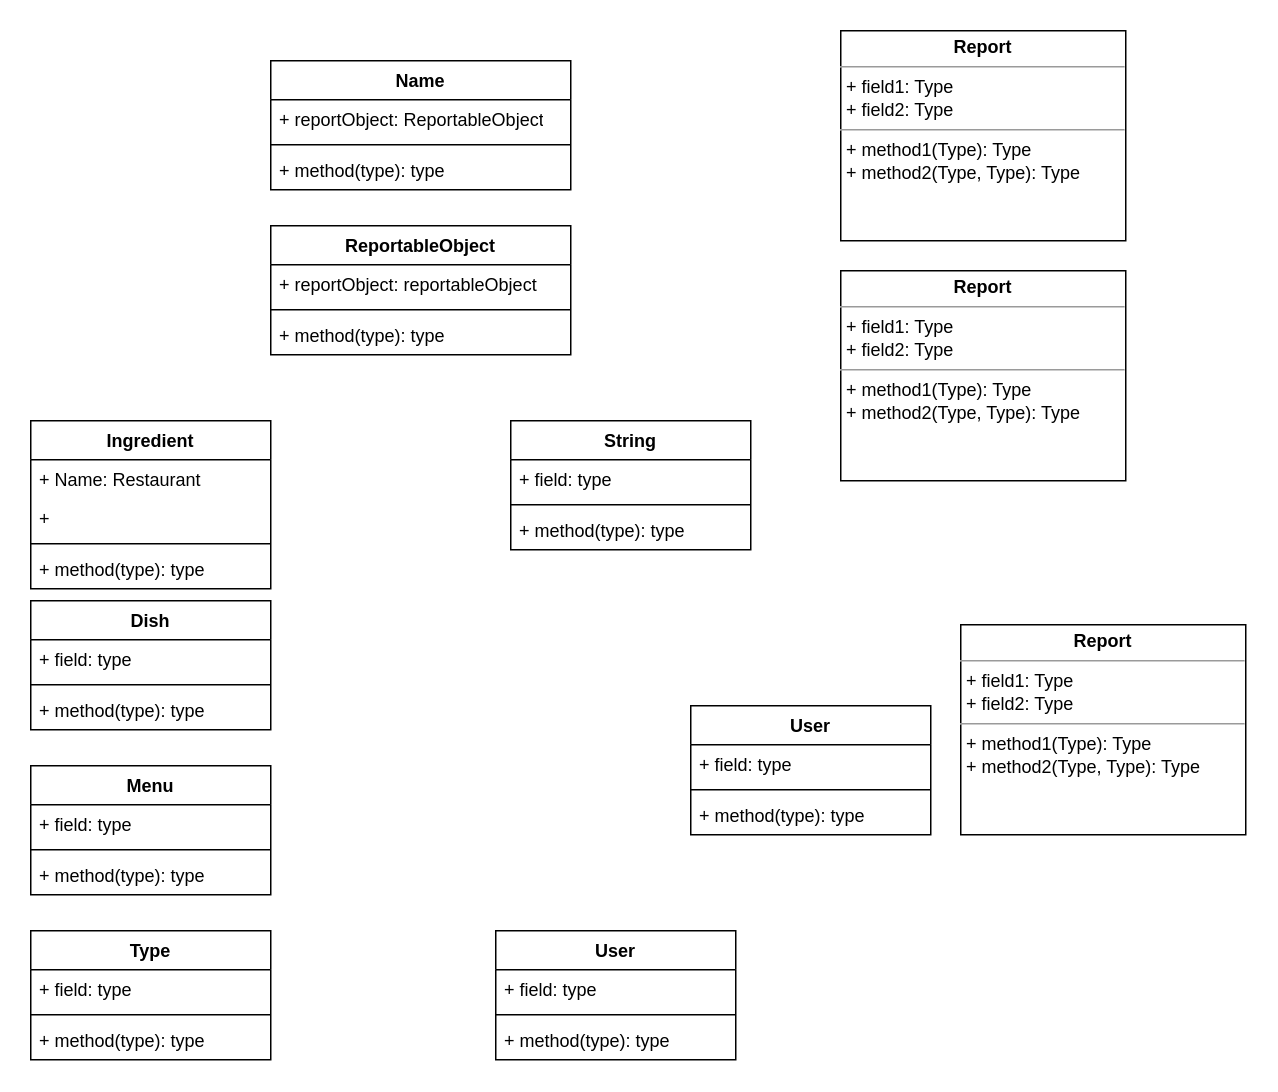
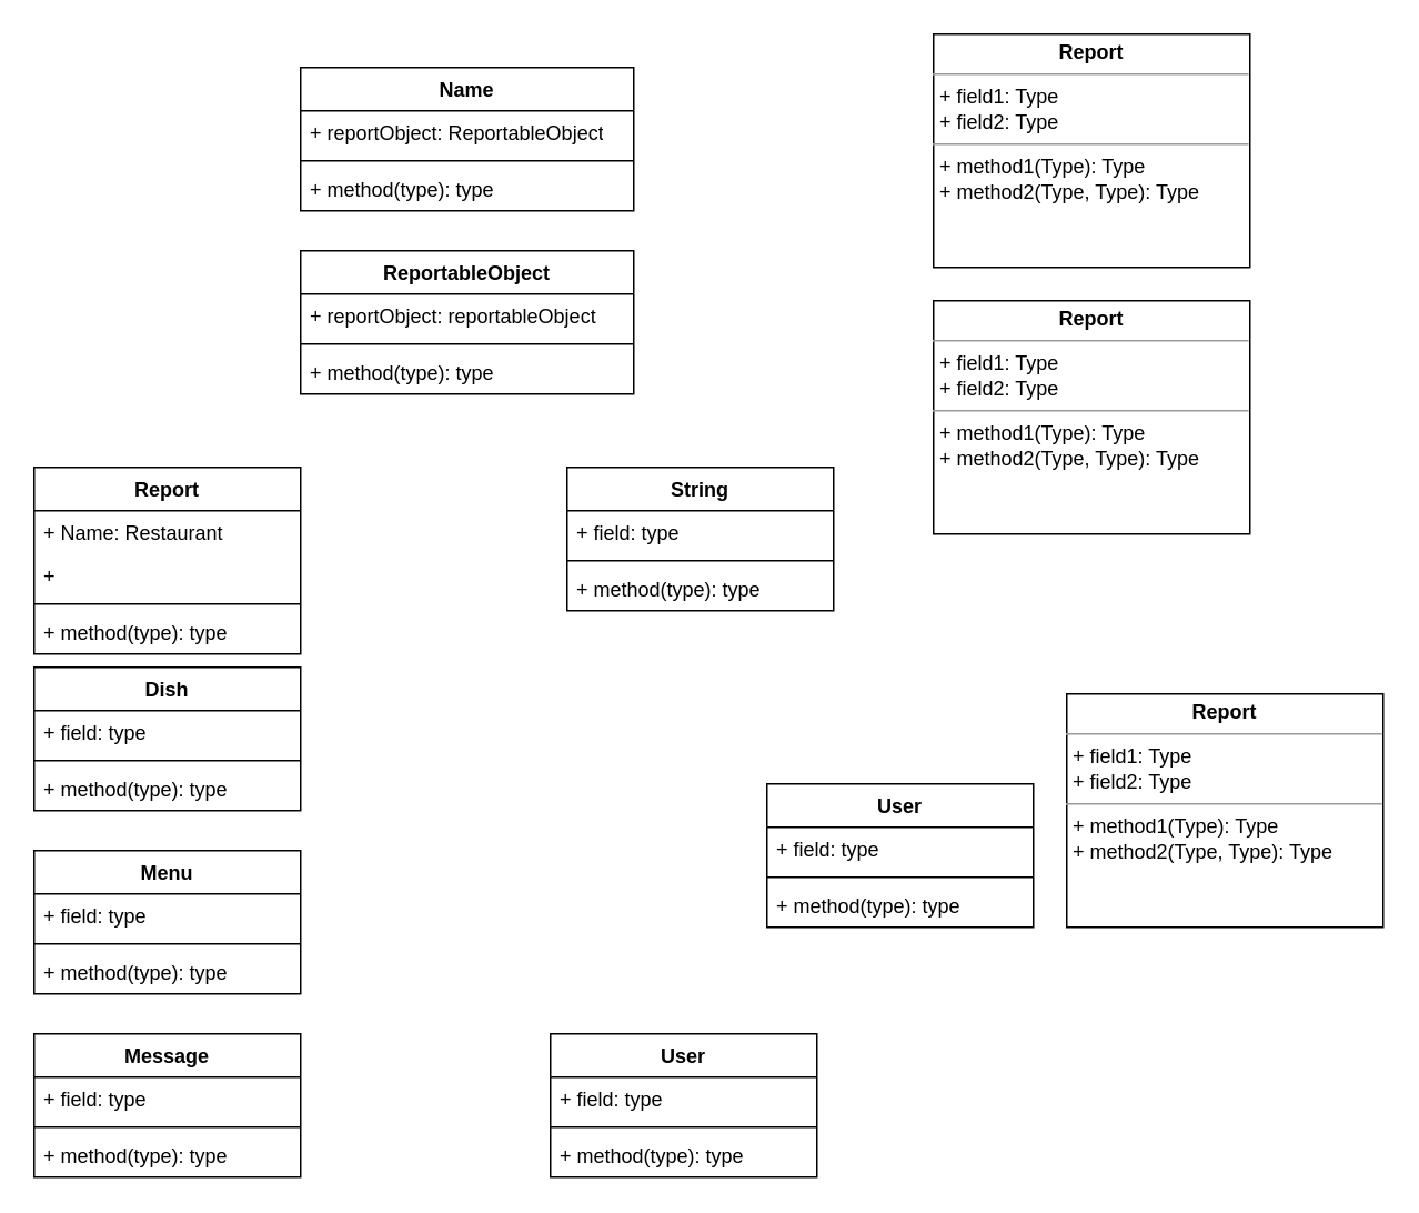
  <mxCell id="0" />
  <mxCell id="1" parent="0" />
  <mxCell id="2" value="User" style="swimlane;fontStyle=1;align=center;verticalAlign=top;childLayout=stackLayout;horizontal=1;startSize=26;horizontalStack=0;resizeParent=1;resizeParentMax=0;resizeLast=0;collapsible=1;marginBottom=0;whiteSpace=wrap;html=1;" vertex="1" parent="1"><mxGeometry x="330" y="620" width="160" height="86" as="geometry" /></mxCell>
  <mxCell id="3" value="+ field: type" style="text;strokeColor=none;fillColor=none;align=left;verticalAlign=top;spacingLeft=4;spacingRight=4;overflow=hidden;rotatable=0;points=[[0,0.5],[1,0.5]];portConstraint=eastwest;whiteSpace=wrap;html=1;" vertex="1" parent="2"><mxGeometry y="26" width="160" height="26" as="geometry" /></mxCell>
  <mxCell id="4" value="" style="line;strokeWidth=1;fillColor=none;align=left;verticalAlign=middle;spacingTop=-1;spacingLeft=3;spacingRight=3;rotatable=0;labelPosition=right;points=[];portConstraint=eastwest;strokeColor=inherit;" vertex="1" parent="2"><mxGeometry y="52" width="160" height="8" as="geometry" /></mxCell>
  <mxCell id="5" value="+ method(type): type" style="text;strokeColor=none;fillColor=none;align=left;verticalAlign=top;spacingLeft=4;spacingRight=4;overflow=hidden;rotatable=0;points=[[0,0.5],[1,0.5]];portConstraint=eastwest;whiteSpace=wrap;html=1;" vertex="1" parent="2"><mxGeometry y="60" width="160" height="26" as="geometry" /></mxCell>
  <mxCell id="6" value="String" style="swimlane;fontStyle=1;align=center;verticalAlign=top;childLayout=stackLayout;horizontal=1;startSize=26;horizontalStack=0;resizeParent=1;resizeParentMax=0;resizeLast=0;collapsible=1;marginBottom=0;whiteSpace=wrap;html=1;" vertex="1" parent="1"><mxGeometry x="340" y="280" width="160" height="86" as="geometry" /></mxCell>
  <mxCell id="7" value="+ field: type" style="text;strokeColor=none;fillColor=none;align=left;verticalAlign=top;spacingLeft=4;spacingRight=4;overflow=hidden;rotatable=0;points=[[0,0.5],[1,0.5]];portConstraint=eastwest;whiteSpace=wrap;html=1;" vertex="1" parent="6"><mxGeometry y="26" width="160" height="26" as="geometry" /></mxCell>
  <mxCell id="8" value="" style="line;strokeWidth=1;fillColor=none;align=left;verticalAlign=middle;spacingTop=-1;spacingLeft=3;spacingRight=3;rotatable=0;labelPosition=right;points=[];portConstraint=eastwest;strokeColor=inherit;" vertex="1" parent="6"><mxGeometry y="52" width="160" height="8" as="geometry" /></mxCell>
  <mxCell id="9" value="+ method(type): type" style="text;strokeColor=none;fillColor=none;align=left;verticalAlign=top;spacingLeft=4;spacingRight=4;overflow=hidden;rotatable=0;points=[[0,0.5],[1,0.5]];portConstraint=eastwest;whiteSpace=wrap;html=1;" vertex="1" parent="6"><mxGeometry y="60" width="160" height="26" as="geometry" /></mxCell>
- <mxCell id="10" value="Ingredient" style="swimlane;fontStyle=1;align=center;verticalAlign=top;childLayout=stackLayout;horizontal=1;startSize=26;horizontalStack=0;resizeParent=1;resizeParentMax=0;resizeLast=0;collapsible=1;marginBottom=0;whiteSpace=wrap;html=1;" vertex="1" parent="1"><mxGeometry x="20" y="280" width="160" height="112" as="geometry" /></mxCell>
+ <mxCell id="10" value="Report" style="swimlane;fontStyle=1;align=center;verticalAlign=top;childLayout=stackLayout;horizontal=1;startSize=26;horizontalStack=0;resizeParent=1;resizeParentMax=0;resizeLast=0;collapsible=1;marginBottom=0;whiteSpace=wrap;html=1;" vertex="1" parent="1"><mxGeometry x="20" y="280" width="160" height="112" as="geometry" /></mxCell>
  <mxCell id="11" value="+ Name: Restaurant" style="text;strokeColor=none;fillColor=none;align=left;verticalAlign=top;spacingLeft=4;spacingRight=4;overflow=hidden;rotatable=0;points=[[0,0.5],[1,0.5]];portConstraint=eastwest;whiteSpace=wrap;html=1;" vertex="1" parent="10"><mxGeometry y="26" width="160" height="26" as="geometry" /></mxCell>
  <mxCell id="12" value="+" style="text;strokeColor=none;fillColor=none;align=left;verticalAlign=top;spacingLeft=4;spacingRight=4;overflow=hidden;rotatable=0;points=[[0,0.5],[1,0.5]];portConstraint=eastwest;whiteSpace=wrap;html=1;" vertex="1" parent="10"><mxGeometry y="52" width="160" height="26" as="geometry" /></mxCell>
  <mxCell id="13" value="" style="line;strokeWidth=1;fillColor=none;align=left;verticalAlign=middle;spacingTop=-1;spacingLeft=3;spacingRight=3;rotatable=0;labelPosition=right;points=[];portConstraint=eastwest;strokeColor=inherit;" vertex="1" parent="10"><mxGeometry y="78" width="160" height="8" as="geometry" /></mxCell>
  <mxCell id="14" value="+ method(type): type" style="text;strokeColor=none;fillColor=none;align=left;verticalAlign=top;spacingLeft=4;spacingRight=4;overflow=hidden;rotatable=0;points=[[0,0.5],[1,0.5]];portConstraint=eastwest;whiteSpace=wrap;html=1;" vertex="1" parent="10"><mxGeometry y="86" width="160" height="26" as="geometry" /></mxCell>
  <mxCell id="15" value="Menu" style="swimlane;fontStyle=1;align=center;verticalAlign=top;childLayout=stackLayout;horizontal=1;startSize=26;horizontalStack=0;resizeParent=1;resizeParentMax=0;resizeLast=0;collapsible=1;marginBottom=0;whiteSpace=wrap;html=1;" vertex="1" parent="1"><mxGeometry x="20" y="510" width="160" height="86" as="geometry" /></mxCell>
  <mxCell id="16" value="+ field: type" style="text;strokeColor=none;fillColor=none;align=left;verticalAlign=top;spacingLeft=4;spacingRight=4;overflow=hidden;rotatable=0;points=[[0,0.5],[1,0.5]];portConstraint=eastwest;whiteSpace=wrap;html=1;" vertex="1" parent="15"><mxGeometry y="26" width="160" height="26" as="geometry" /></mxCell>
  <mxCell id="17" value="" style="line;strokeWidth=1;fillColor=none;align=left;verticalAlign=middle;spacingTop=-1;spacingLeft=3;spacingRight=3;rotatable=0;labelPosition=right;points=[];portConstraint=eastwest;strokeColor=inherit;" vertex="1" parent="15"><mxGeometry y="52" width="160" height="8" as="geometry" /></mxCell>
  <mxCell id="18" value="+ method(type): type" style="text;strokeColor=none;fillColor=none;align=left;verticalAlign=top;spacingLeft=4;spacingRight=4;overflow=hidden;rotatable=0;points=[[0,0.5],[1,0.5]];portConstraint=eastwest;whiteSpace=wrap;html=1;" vertex="1" parent="15"><mxGeometry y="60" width="160" height="26" as="geometry" /></mxCell>
  <mxCell id="19" value="Dish" style="swimlane;fontStyle=1;align=center;verticalAlign=top;childLayout=stackLayout;horizontal=1;startSize=26;horizontalStack=0;resizeParent=1;resizeParentMax=0;resizeLast=0;collapsible=1;marginBottom=0;whiteSpace=wrap;html=1;" vertex="1" parent="1"><mxGeometry x="20" y="400" width="160" height="86" as="geometry" /></mxCell>
  <mxCell id="20" value="+ field: type" style="text;strokeColor=none;fillColor=none;align=left;verticalAlign=top;spacingLeft=4;spacingRight=4;overflow=hidden;rotatable=0;points=[[0,0.5],[1,0.5]];portConstraint=eastwest;whiteSpace=wrap;html=1;" vertex="1" parent="19"><mxGeometry y="26" width="160" height="26" as="geometry" /></mxCell>
  <mxCell id="21" value="" style="line;strokeWidth=1;fillColor=none;align=left;verticalAlign=middle;spacingTop=-1;spacingLeft=3;spacingRight=3;rotatable=0;labelPosition=right;points=[];portConstraint=eastwest;strokeColor=inherit;" vertex="1" parent="19"><mxGeometry y="52" width="160" height="8" as="geometry" /></mxCell>
  <mxCell id="22" value="+ method(type): type" style="text;strokeColor=none;fillColor=none;align=left;verticalAlign=top;spacingLeft=4;spacingRight=4;overflow=hidden;rotatable=0;points=[[0,0.5],[1,0.5]];portConstraint=eastwest;whiteSpace=wrap;html=1;" vertex="1" parent="19"><mxGeometry y="60" width="160" height="26" as="geometry" /></mxCell>
- <mxCell id="23" value="Type" style="swimlane;fontStyle=1;align=center;verticalAlign=top;childLayout=stackLayout;horizontal=1;startSize=26;horizontalStack=0;resizeParent=1;resizeParentMax=0;resizeLast=0;collapsible=1;marginBottom=0;whiteSpace=wrap;html=1;" vertex="1" parent="1"><mxGeometry x="20" y="620" width="160" height="86" as="geometry" /></mxCell>
+ <mxCell id="23" value="Message" style="swimlane;fontStyle=1;align=center;verticalAlign=top;childLayout=stackLayout;horizontal=1;startSize=26;horizontalStack=0;resizeParent=1;resizeParentMax=0;resizeLast=0;collapsible=1;marginBottom=0;whiteSpace=wrap;html=1;" vertex="1" parent="1"><mxGeometry x="20" y="620" width="160" height="86" as="geometry" /></mxCell>
  <mxCell id="24" value="+ field: type" style="text;strokeColor=none;fillColor=none;align=left;verticalAlign=top;spacingLeft=4;spacingRight=4;overflow=hidden;rotatable=0;points=[[0,0.5],[1,0.5]];portConstraint=eastwest;whiteSpace=wrap;html=1;" vertex="1" parent="23"><mxGeometry y="26" width="160" height="26" as="geometry" /></mxCell>
  <mxCell id="25" value="" style="line;strokeWidth=1;fillColor=none;align=left;verticalAlign=middle;spacingTop=-1;spacingLeft=3;spacingRight=3;rotatable=0;labelPosition=right;points=[];portConstraint=eastwest;strokeColor=inherit;" vertex="1" parent="23"><mxGeometry y="52" width="160" height="8" as="geometry" /></mxCell>
  <mxCell id="26" value="+ method(type): type" style="text;strokeColor=none;fillColor=none;align=left;verticalAlign=top;spacingLeft=4;spacingRight=4;overflow=hidden;rotatable=0;points=[[0,0.5],[1,0.5]];portConstraint=eastwest;whiteSpace=wrap;html=1;" vertex="1" parent="23"><mxGeometry y="60" width="160" height="26" as="geometry" /></mxCell>
  <mxCell id="27" value="ReportableObject" style="swimlane;fontStyle=1;align=center;verticalAlign=top;childLayout=stackLayout;horizontal=1;startSize=26;horizontalStack=0;resizeParent=1;resizeParentMax=0;resizeLast=0;collapsible=1;marginBottom=0;whiteSpace=wrap;html=1;" vertex="1" parent="1"><mxGeometry x="180" y="150" width="200" height="86" as="geometry" /></mxCell>
  <mxCell id="28" value="+ reportObject: reportableObject" style="text;strokeColor=none;fillColor=none;align=left;verticalAlign=top;spacingLeft=4;spacingRight=4;overflow=hidden;rotatable=0;points=[[0,0.5],[1,0.5]];portConstraint=eastwest;whiteSpace=wrap;html=1;" vertex="1" parent="27"><mxGeometry y="26" width="200" height="26" as="geometry" /></mxCell>
  <mxCell id="29" value="" style="line;strokeWidth=1;fillColor=none;align=left;verticalAlign=middle;spacingTop=-1;spacingLeft=3;spacingRight=3;rotatable=0;labelPosition=right;points=[];portConstraint=eastwest;strokeColor=inherit;" vertex="1" parent="27"><mxGeometry y="52" width="200" height="8" as="geometry" /></mxCell>
  <mxCell id="30" value="+ method(type): type" style="text;strokeColor=none;fillColor=none;align=left;verticalAlign=top;spacingLeft=4;spacingRight=4;overflow=hidden;rotatable=0;points=[[0,0.5],[1,0.5]];portConstraint=eastwest;whiteSpace=wrap;html=1;" vertex="1" parent="27"><mxGeometry y="60" width="200" height="26" as="geometry" /></mxCell>
  <mxCell id="31" value="Name" style="swimlane;fontStyle=1;align=center;verticalAlign=top;childLayout=stackLayout;horizontal=1;startSize=26;horizontalStack=0;resizeParent=1;resizeParentMax=0;resizeLast=0;collapsible=1;marginBottom=0;whiteSpace=wrap;html=1;" vertex="1" parent="1"><mxGeometry x="180" y="40" width="200" height="86" as="geometry" /></mxCell>
  <mxCell id="32" value="+ reportObject: ReportableObject" style="text;strokeColor=none;fillColor=none;align=left;verticalAlign=top;spacingLeft=4;spacingRight=4;overflow=hidden;rotatable=0;points=[[0,0.5],[1,0.5]];portConstraint=eastwest;whiteSpace=wrap;html=1;" vertex="1" parent="31"><mxGeometry y="26" width="200" height="26" as="geometry" /></mxCell>
  <mxCell id="33" value="" style="line;strokeWidth=1;fillColor=none;align=left;verticalAlign=middle;spacingTop=-1;spacingLeft=3;spacingRight=3;rotatable=0;labelPosition=right;points=[];portConstraint=eastwest;strokeColor=inherit;" vertex="1" parent="31"><mxGeometry y="52" width="200" height="8" as="geometry" /></mxCell>
  <mxCell id="34" value="+ method(type): type" style="text;strokeColor=none;fillColor=none;align=left;verticalAlign=top;spacingLeft=4;spacingRight=4;overflow=hidden;rotatable=0;points=[[0,0.5],[1,0.5]];portConstraint=eastwest;whiteSpace=wrap;html=1;" vertex="1" parent="31"><mxGeometry y="60" width="200" height="26" as="geometry" /></mxCell>
  <mxCell id="35" value="User" style="swimlane;fontStyle=1;align=center;verticalAlign=top;childLayout=stackLayout;horizontal=1;startSize=26;horizontalStack=0;resizeParent=1;resizeParentMax=0;resizeLast=0;collapsible=1;marginBottom=0;whiteSpace=wrap;html=1;" vertex="1" parent="1"><mxGeometry x="460" y="470" width="160" height="86" as="geometry" /></mxCell>
  <mxCell id="36" value="+ field: type" style="text;strokeColor=none;fillColor=none;align=left;verticalAlign=top;spacingLeft=4;spacingRight=4;overflow=hidden;rotatable=0;points=[[0,0.5],[1,0.5]];portConstraint=eastwest;whiteSpace=wrap;html=1;" vertex="1" parent="35"><mxGeometry y="26" width="160" height="26" as="geometry" /></mxCell>
  <mxCell id="37" value="" style="line;strokeWidth=1;fillColor=none;align=left;verticalAlign=middle;spacingTop=-1;spacingLeft=3;spacingRight=3;rotatable=0;labelPosition=right;points=[];portConstraint=eastwest;strokeColor=inherit;" vertex="1" parent="35"><mxGeometry y="52" width="160" height="8" as="geometry" /></mxCell>
  <mxCell id="38" value="+ method(type): type" style="text;strokeColor=none;fillColor=none;align=left;verticalAlign=top;spacingLeft=4;spacingRight=4;overflow=hidden;rotatable=0;points=[[0,0.5],[1,0.5]];portConstraint=eastwest;whiteSpace=wrap;html=1;" vertex="1" parent="35"><mxGeometry y="60" width="160" height="26" as="geometry" /></mxCell>
  <mxCell id="39" value="&lt;p style=&quot;margin:0px;margin-top:4px;text-align:center;&quot;&gt;&lt;b&gt;Report&lt;/b&gt;&lt;/p&gt;&lt;hr size=&quot;1&quot;&gt;&lt;p style=&quot;margin:0px;margin-left:4px;&quot;&gt;+ field1: Type&lt;br&gt;+ field2: Type&lt;/p&gt;&lt;hr size=&quot;1&quot;&gt;&lt;p style=&quot;margin:0px;margin-left:4px;&quot;&gt;+ method1(Type): Type&lt;br&gt;+ method2(Type, Type): Type&lt;/p&gt;" style="verticalAlign=top;align=left;overflow=fill;fontSize=12;fontFamily=Helvetica;html=1;whiteSpace=wrap;" vertex="1" parent="1"><mxGeometry x="560" y="20" width="190" height="140" as="geometry" /></mxCell>
  <mxCell id="40" value="&lt;p style=&quot;margin:0px;margin-top:4px;text-align:center;&quot;&gt;&lt;b&gt;Report&lt;/b&gt;&lt;/p&gt;&lt;hr size=&quot;1&quot;&gt;&lt;p style=&quot;margin:0px;margin-left:4px;&quot;&gt;+ field1: Type&lt;br&gt;+ field2: Type&lt;/p&gt;&lt;hr size=&quot;1&quot;&gt;&lt;p style=&quot;margin:0px;margin-left:4px;&quot;&gt;+ method1(Type): Type&lt;br&gt;+ method2(Type, Type): Type&lt;/p&gt;" style="verticalAlign=top;align=left;overflow=fill;fontSize=12;fontFamily=Helvetica;html=1;whiteSpace=wrap;" vertex="1" parent="1"><mxGeometry x="560" y="180" width="190" height="140" as="geometry" /></mxCell>
  <mxCell id="41" value="&lt;p style=&quot;margin:0px;margin-top:4px;text-align:center;&quot;&gt;&lt;b&gt;Report&lt;/b&gt;&lt;/p&gt;&lt;hr size=&quot;1&quot;&gt;&lt;p style=&quot;margin:0px;margin-left:4px;&quot;&gt;+ field1: Type&lt;br&gt;+ field2: Type&lt;/p&gt;&lt;hr size=&quot;1&quot;&gt;&lt;p style=&quot;margin:0px;margin-left:4px;&quot;&gt;+ method1(Type): Type&lt;br&gt;+ method2(Type, Type): Type&lt;/p&gt;" style="verticalAlign=top;align=left;overflow=fill;fontSize=12;fontFamily=Helvetica;html=1;whiteSpace=wrap;" vertex="1" parent="1"><mxGeometry x="640" y="416" width="190" height="140" as="geometry" /></mxCell>
